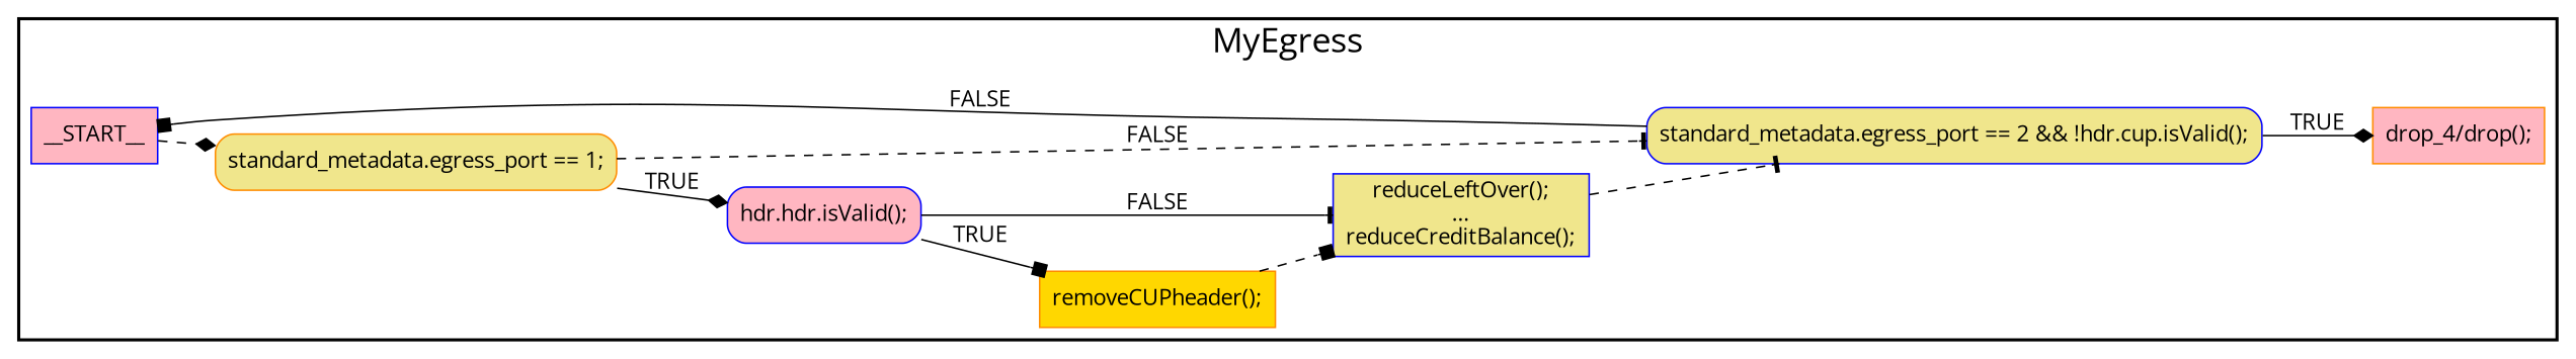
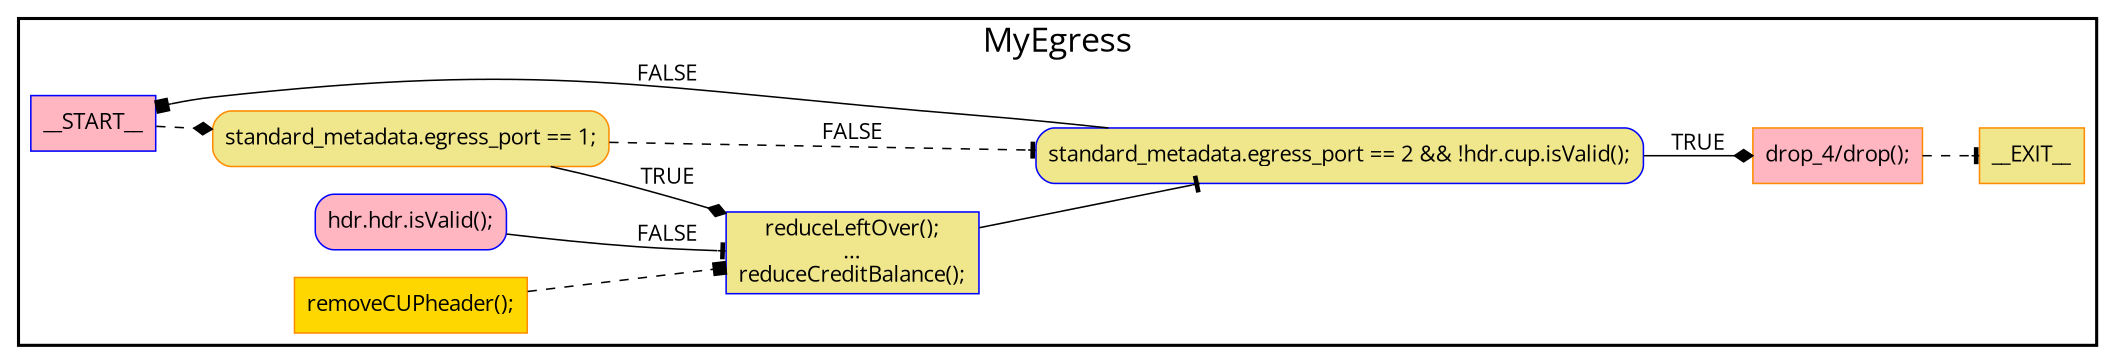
  digraph {
    fontname="Open Sans"
    rankdir=LR
    node [color=blue fillcolor=khaki fontname="Open Sans" shape=rectangle style="solid,filled"]
    edge [arrowhead=tee fontname="Open Sans" style=solid]
    n1 [fillcolor=lightpink label=__START__]
    n2 [color=darkorange label="standard_metadata.egress_port == 1;" style="rounded,filled"]
+   n3 [color=darkorange label=__EXIT__]
    n4 [fillcolor=lightpink label="hdr.hdr.isValid();" style="rounded,filled"]
    n5 [label="standard_metadata.egress_port == 2 && !hdr.cup.isValid();" style="rounded,filled"]
    n6 [color=darkorange fillcolor=gold label="removeCUPheader();"]
    n7 [label="reduceLeftOver();\n...\nreduceCreditBalance();"]
    n8 [color=darkorange fillcolor=lightpink label="drop_4/drop();"]
    subgraph cluster_1 {
      fontsize="22pt"
      label=MyEgress
      style=bold
      n1
      n2
+     n3
      n4
      n5
      n6
      n7
      n8
    }
    n1 -> n2 [arrowhead=diamond style=dashed]
-   n2 -> n4 [arrowhead=diamond label=TRUE]
+   n2 -> n7 [arrowhead=diamond label=TRUE]
    n2 -> n5 [label=FALSE style=dashed]
-   n4 -> n6 [arrowhead=box label=TRUE]
    n4 -> n7 [label=FALSE]
    n5 -> n1 [arrowhead=box label=FALSE]
    n5 -> n8 [arrowhead=diamond label=TRUE]
    n6 -> n7 [arrowhead=box style=dashed]
-   n7 -> n5 [style=dashed]
+   n7 -> n5
+   n8 -> n3 [style=dashed]
  }
